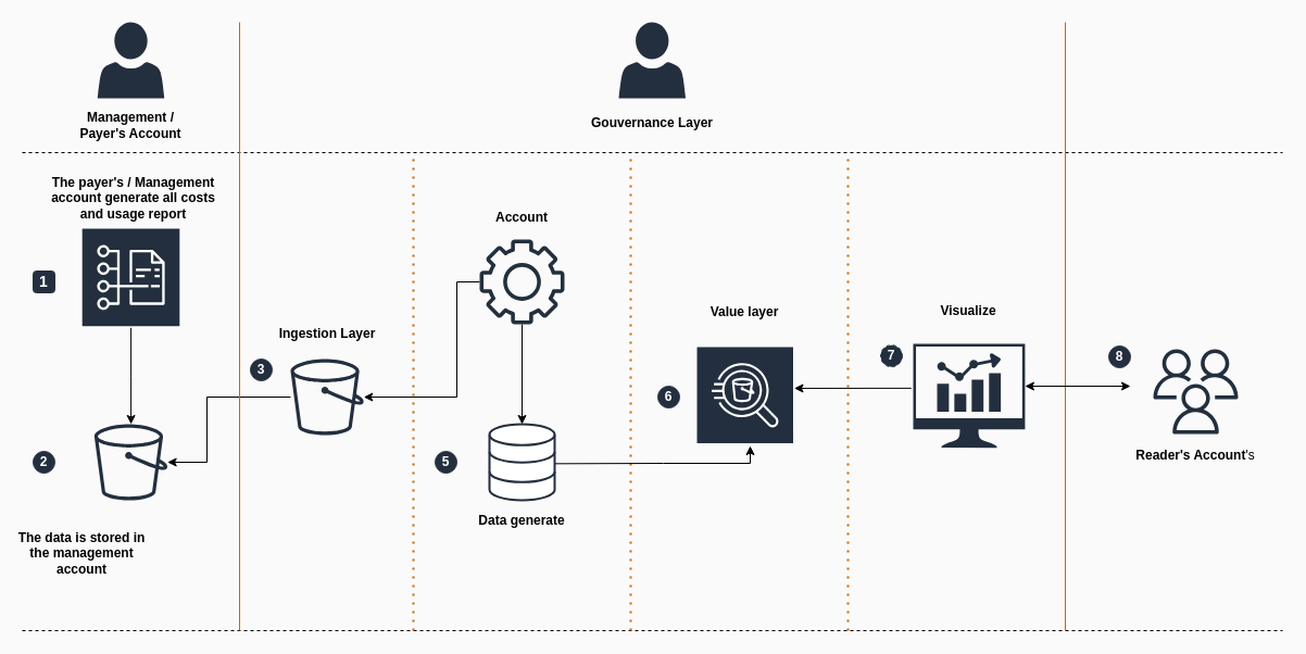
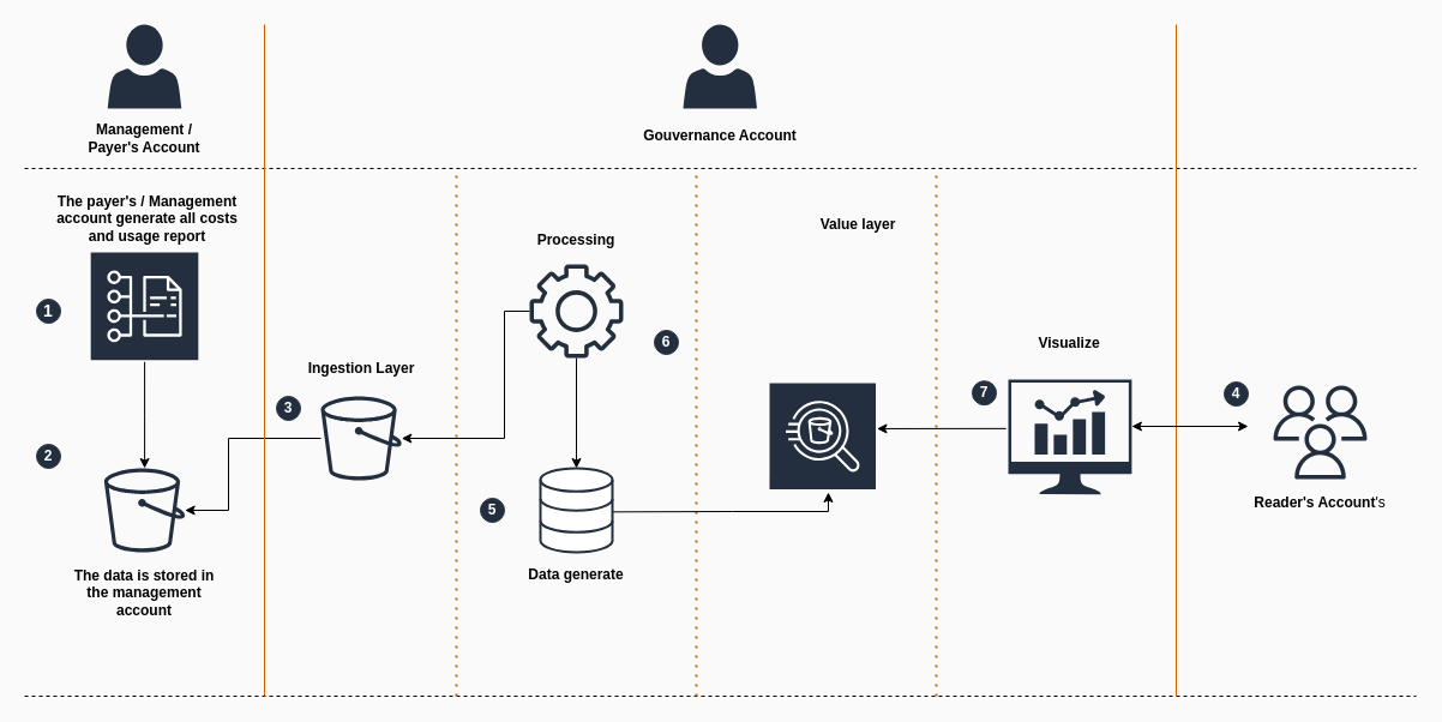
  <mxCell id="0" />
  <mxCell id="1" parent="0" />
  <mxCell id="2" value="" style="edgeStyle=orthogonalEdgeStyle;rounded=0;orthogonalLoop=1;jettySize=auto;html=1;fontColor=#232F3E;exitX=0.501;exitY=0.988;exitDx=0;exitDy=0;exitPerimeter=0;" edge="1" parent="1" source="14" target="6"><mxGeometry relative="1" as="geometry"><mxPoint x="120" y="335" as="sourcePoint" /></mxGeometry></mxCell>
  <mxCell id="3" value="" style="group" vertex="1" connectable="0" parent="1"><mxGeometry x="60" y="20" width="120" height="125" as="geometry" /></mxCell>
  <mxCell id="4" value="" style="sketch=0;pointerEvents=1;shadow=0;dashed=0;html=1;strokeColor=none;labelPosition=center;verticalLabelPosition=bottom;verticalAlign=top;align=center;fillColor=#232F3E;shape=mxgraph.mscae.intune.account_portal;fontColor=#232F3E;" vertex="1" parent="3"><mxGeometry x="29.25" width="61.5" height="70" as="geometry" /></mxCell>
  <mxCell id="5" value="&lt;div&gt;&lt;b&gt;Management / Payer's Account&lt;/b&gt;&lt;/div&gt;" style="rounded=0;whiteSpace=wrap;html=1;strokeColor=none;fillColor=none;" vertex="1" parent="3"><mxGeometry y="65" width="120" height="60" as="geometry" /></mxCell>
  <mxCell id="6" value="" style="sketch=0;outlineConnect=0;fontColor=#232F3E;gradientColor=none;fillColor=#232F3E;strokeColor=none;dashed=0;verticalLabelPosition=bottom;verticalAlign=top;align=center;html=1;fontSize=12;fontStyle=0;aspect=fixed;pointerEvents=1;shape=mxgraph.aws4.bucket;" vertex="1" parent="1"><mxGeometry x="86.35" y="390" width="67.31" height="70" as="geometry" /></mxCell>
- <mxCell id="7" value="&lt;div&gt;&lt;b&gt;The data is stored in the management account&lt;/b&gt;&lt;/div&gt;" style="rounded=0;whiteSpace=wrap;html=1;strokeColor=none;fillColor=none;" vertex="1" parent="1"><mxGeometry x="15" y="479" width="120" height="60" as="geometry" /></mxCell>
+ <mxCell id="7" value="&lt;div&gt;&lt;b&gt;The data is stored in the management account&lt;/b&gt;&lt;/div&gt;" style="rounded=0;whiteSpace=wrap;html=1;strokeColor=none;fillColor=none;" vertex="1" parent="1"><mxGeometry x="60" y="464" width="120" height="60" as="geometry" /></mxCell>
  <mxCell id="8" value="" style="sketch=0;pointerEvents=1;shadow=0;dashed=0;html=1;strokeColor=none;fillColor=#232F3E;aspect=fixed;labelPosition=center;verticalLabelPosition=bottom;verticalAlign=top;align=center;outlineConnect=0;shape=mxgraph.vvd.nsx_dashboard;fontColor=#232F3E;" vertex="1" parent="1"><mxGeometry x="840" y="316" width="102.9" height="95.69" as="geometry" /></mxCell>
  <mxCell id="9" value="" style="sketch=0;pointerEvents=1;shadow=0;dashed=0;html=1;strokeColor=none;labelPosition=center;verticalLabelPosition=bottom;verticalAlign=top;align=center;fillColor=#232F3E;shape=mxgraph.mscae.intune.account_portal;fontColor=#660000;" vertex="1" parent="1"><mxGeometry x="569" y="20" width="61.5" height="70" as="geometry" /></mxCell>
- <mxCell id="10" value="&lt;div&gt;&lt;b&gt;Gouvernance Layer&lt;/b&gt;&lt;br&gt;&lt;/div&gt;" style="rounded=0;whiteSpace=wrap;html=1;strokeColor=none;fillColor=none;" vertex="1" parent="1"><mxGeometry x="529.75" y="80" width="140" height="65" as="geometry" /></mxCell>
+ <mxCell id="10" value="&lt;div&gt;&lt;b&gt;Gouvernance Account&lt;/b&gt;&lt;br&gt;&lt;/div&gt;" style="rounded=0;whiteSpace=wrap;html=1;strokeColor=none;fillColor=none;" vertex="1" parent="1"><mxGeometry x="529.75" y="80" width="140" height="65" as="geometry" /></mxCell>
  <mxCell id="11" value="" style="endArrow=none;dashed=1;html=1;rounded=0;fontColor=#232F3E;" edge="1" parent="1"><mxGeometry width="50" height="50" relative="1" as="geometry"><mxPoint y="140" as="sourcePoint" x="20" /><mxPoint x="1180" y="140" as="targetPoint" /></mxGeometry></mxCell>
  <mxCell id="12" value="" style="endArrow=none;dashed=1;html=1;rounded=0;fontColor=#232F3E;" edge="1" parent="1"><mxGeometry width="50" height="50" relative="1" as="geometry"><mxPoint y="580" as="sourcePoint" x="20" /><mxPoint x="1180" y="580" as="targetPoint" /></mxGeometry></mxCell>
  <mxCell id="13" value="" style="group" vertex="1" connectable="0" parent="1"><mxGeometry x="65" y="209.01" width="110" height="151.99" as="geometry" /></mxCell>
  <mxCell id="14" value="" style="sketch=0;outlineConnect=0;fontColor=#232F3E;gradientColor=none;strokeColor=#ffffff;fillColor=#232F3E;dashed=0;verticalLabelPosition=middle;verticalAlign=bottom;align=center;html=1;whiteSpace=wrap;fontSize=10;fontStyle=1;spacing=3;shape=mxgraph.aws4.productIcon;prIcon=mxgraph.aws4.cost_and_usage_report;" vertex="1" parent="13"><mxGeometry x="9.167" width="91.667" height="92.115" as="geometry" /></mxCell>
  <mxCell id="15" value="" style="group" vertex="1" connectable="0" parent="1"><mxGeometry x="1030" y="321" width="140" height="127.66" as="geometry" /></mxCell>
  <mxCell id="16" value="" style="sketch=0;outlineConnect=0;fontColor=#232F3E;gradientColor=none;fillColor=#232F3E;strokeColor=none;dashed=0;verticalLabelPosition=bottom;verticalAlign=top;align=center;html=1;fontSize=12;fontStyle=0;aspect=fixed;pointerEvents=1;shape=mxgraph.aws4.users;" vertex="1" parent="15"><mxGeometry x="31" width="78" height="78" as="geometry" /></mxCell>
  <mxCell id="17" value="&lt;div&gt;&lt;b&gt;Reader's Account&lt;/b&gt;'s&lt;br&gt;&lt;/div&gt;" style="rounded=0;whiteSpace=wrap;html=1;strokeColor=none;fillColor=none;" vertex="1" parent="15"><mxGeometry y="67.66" width="140" height="60" as="geometry" /></mxCell>
  <mxCell id="18" value="" style="edgeStyle=orthogonalEdgeStyle;rounded=0;orthogonalLoop=1;jettySize=auto;html=1;strokeColor=#000000;fontSize=14;fontColor=#232F3E;" edge="1" parent="1" source="19" target="6"><mxGeometry relative="1" as="geometry"><Array as="points"><mxPoint x="190" y="365" /><mxPoint x="190" y="425" /></Array></mxGeometry></mxCell>
  <mxCell id="19" value="" style="sketch=0;outlineConnect=0;fontColor=#232F3E;gradientColor=none;fillColor=#232F3E;strokeColor=none;dashed=0;verticalLabelPosition=bottom;verticalAlign=top;align=center;html=1;fontSize=12;fontStyle=0;aspect=fixed;pointerEvents=1;shape=mxgraph.aws4.bucket;" vertex="1" parent="1"><mxGeometry x="266.98" y="330.01" width="67.31" height="70" as="geometry" /></mxCell>
  <mxCell id="20" value="" style="edgeStyle=orthogonalEdgeStyle;rounded=0;orthogonalLoop=1;jettySize=auto;html=1;strokeColor=#000000;fontColor=#000000;" edge="1" parent="1" source="22" target="28"><mxGeometry relative="1" as="geometry" /></mxCell>
  <mxCell id="21" value="" style="edgeStyle=orthogonalEdgeStyle;rounded=0;orthogonalLoop=1;jettySize=auto;html=1;strokeColor=#000000;fontSize=14;fontColor=#232F3E;" edge="1" parent="1" source="22" target="19"><mxGeometry relative="1" as="geometry"><Array as="points"><mxPoint x="420" y="259" /><mxPoint x="420" y="365" /></Array></mxGeometry></mxCell>
  <mxCell id="22" value="" style="sketch=0;outlineConnect=0;fontColor=#232F3E;gradientColor=none;fillColor=#232F3D;strokeColor=none;dashed=0;verticalLabelPosition=bottom;verticalAlign=top;align=center;html=1;fontSize=12;fontStyle=0;aspect=fixed;pointerEvents=1;shape=mxgraph.aws4.gear;" vertex="1" parent="1"><mxGeometry x="441" y="220" width="78" height="78" as="geometry" /></mxCell>
  <mxCell id="23" value="" style="endArrow=none;dashed=1;html=1;dashPattern=1 3;strokeWidth=2;rounded=0;fontColor=#232F3E;strokeColor=#CC6600;" edge="1" parent="1"><mxGeometry width="50" height="50" relative="1" as="geometry"><mxPoint x="380" y="580" as="sourcePoint" /><mxPoint x="380" y="140" as="targetPoint" /><Array as="points"><mxPoint x="380" y="330" /></Array></mxGeometry></mxCell>
  <mxCell id="24" value="" style="endArrow=none;dashed=1;html=1;dashPattern=1 3;strokeWidth=2;rounded=0;fontColor=#232F3E;strokeColor=#CC6600;" edge="1" parent="1"><mxGeometry width="50" height="50" relative="1" as="geometry"><mxPoint x="580" y="580" as="sourcePoint" /><mxPoint x="580" y="140" as="targetPoint" /><Array as="points"><mxPoint x="580" y="340" /></Array></mxGeometry></mxCell>
  <mxCell id="25" value="" style="endArrow=none;dashed=1;html=1;dashPattern=1 3;strokeWidth=2;rounded=0;fontColor=#232F3E;strokeColor=#CC6600;" edge="1" parent="1"><mxGeometry width="50" height="50" relative="1" as="geometry"><mxPoint x="780" y="580" as="sourcePoint" /><mxPoint x="780" y="140" as="targetPoint" /><Array as="points"><mxPoint x="780" y="340" /></Array></mxGeometry></mxCell>
  <mxCell id="26" value="" style="endArrow=none;html=1;rounded=0;fontColor=#660000;strokeColor=#CC6600;" edge="1" parent="1"><mxGeometry width="50" height="50" relative="1" as="geometry"><mxPoint x="220" y="580" as="sourcePoint" /><mxPoint x="220" y="20" as="targetPoint" /></mxGeometry></mxCell>
  <mxCell id="27" value="" style="endArrow=none;html=1;rounded=0;fontColor=#660000;strokeColor=#CC6600;" edge="1" parent="1"><mxGeometry width="50" height="50" relative="1" as="geometry"><mxPoint x="980" y="580" as="sourcePoint" /><mxPoint x="980" y="20" as="targetPoint" /></mxGeometry></mxCell>
  <mxCell id="28" value="" style="html=1;verticalLabelPosition=bottom;align=center;labelBackgroundColor=#ffffff;verticalAlign=top;strokeWidth=2;shadow=0;dashed=0;shape=mxgraph.ios7.icons.data;strokeColor=#232F3E;" vertex="1" parent="1"><mxGeometry x="450" y="390" width="60" height="70" as="geometry" /></mxCell>
  <mxCell id="29" value="Ingestion Layer" style="rounded=0;whiteSpace=wrap;html=1;strokeColor=none;fillColor=none;fontStyle=1" vertex="1" parent="1"><mxGeometry x="240.64" y="277.16" width="120" height="60" as="geometry" /></mxCell>
- <mxCell id="30" value="Value layer" style="rounded=0;whiteSpace=wrap;html=1;strokeColor=none;fillColor=none;fontStyle=1" vertex="1" parent="1"><mxGeometry x="625.25" y="257.16" width="120" height="60" as="geometry" /></mxCell>
+ <mxCell id="30" value="Value layer" style="rounded=0;whiteSpace=wrap;html=1;strokeColor=none;fillColor=none;fontStyle=1" vertex="1" parent="1"><mxGeometry x="655.25" y="157.16" width="120" height="60" as="geometry" /></mxCell>
  <mxCell id="31" value="Visualize" style="rounded=0;whiteSpace=wrap;html=1;strokeColor=none;fillColor=none;fontStyle=1" vertex="1" parent="1"><mxGeometry x="831.45" y="256" width="120" height="60" as="geometry" /></mxCell>
- <mxCell id="32" value="Account" style="rounded=0;whiteSpace=wrap;html=1;strokeColor=none;fillColor=none;fontStyle=1" vertex="1" parent="1"><mxGeometry x="420" y="170" width="120" height="60" as="geometry" /></mxCell>
+ <mxCell id="32" value="Processing" style="rounded=0;whiteSpace=wrap;html=1;strokeColor=none;fillColor=none;fontStyle=1" vertex="1" parent="1"><mxGeometry x="420" y="170" width="120" height="60" as="geometry" /></mxCell>
  <mxCell id="33" value="Data generate" style="rounded=0;whiteSpace=wrap;html=1;strokeColor=none;fillColor=none;fontStyle=1" vertex="1" parent="1"><mxGeometry x="420" y="448.66" width="120" height="60" as="geometry" /></mxCell>
  <mxCell id="34" value="" style="sketch=0;outlineConnect=0;fontColor=#232F3E;gradientColor=none;strokeColor=#ffffff;fillColor=#232F3E;dashed=0;verticalLabelPosition=middle;verticalAlign=bottom;align=center;html=1;whiteSpace=wrap;fontSize=10;fontStyle=1;spacing=3;shape=mxgraph.aws4.productIcon;prIcon=mxgraph.aws4.athena;" vertex="1" parent="1"><mxGeometry x="640" y="318.01" width="90.5" height="77.99" as="geometry" /></mxCell>
  <mxCell id="35" value="" style="endArrow=classic;html=1;rounded=0;strokeColor=#000000;fontColor=#FF3333;exitX=1.01;exitY=0.519;exitDx=0;exitDy=0;exitPerimeter=0;" edge="1" parent="1" source="28"><mxGeometry width="50" height="50" relative="1" as="geometry"><mxPoint x="490" y="480" as="sourcePoint" /><mxPoint x="690" y="410" as="targetPoint" /><Array as="points"><mxPoint x="610" y="426" /><mxPoint x="690" y="426" /></Array></mxGeometry></mxCell>
- <mxCell id="36" value="&lt;font style=&quot;font-size: 14px;&quot;&gt;&lt;b&gt;&lt;font style=&quot;font-size: 14px;&quot;&gt;1&lt;/font&gt;&lt;/b&gt;&lt;/font&gt;" style="whiteSpace=wrap;html=1;aspect=fixed;strokeColor=#232F3E;fontColor=#FFFFFF;fillColor=#232F3E;rounded=1;" vertex="1" parent="1"><mxGeometry x="30" y="249" width="20" height="20" as="geometry" /></mxCell>
- <mxCell id="37" value="&lt;b&gt;2&lt;/b&gt;" style="ellipse;whiteSpace=wrap;html=1;aspect=fixed;strokeColor=#232F3E;fontColor=#FFFFFF;fillColor=#232F3E;" vertex="1" parent="1"><mxGeometry x="30" y="415" width="20" height="20" as="geometry" /></mxCell>
+ <mxCell id="36" value="&lt;font style=&quot;font-size: 14px;&quot;&gt;&lt;b&gt;&lt;font style=&quot;font-size: 14px;&quot;&gt;1&lt;/font&gt;&lt;/b&gt;&lt;/font&gt;" style="ellipse;whiteSpace=wrap;html=1;aspect=fixed;strokeColor=#232F3E;fontColor=#FFFFFF;fillColor=#232F3E;" vertex="1" parent="1"><mxGeometry x="30" y="249" width="20" height="20" as="geometry" /></mxCell>
+ <mxCell id="37" value="&lt;b&gt;2&lt;/b&gt;" style="ellipse;whiteSpace=wrap;html=1;aspect=fixed;strokeColor=#232F3E;fontColor=#FFFFFF;fillColor=#232F3E;" vertex="1" parent="1"><mxGeometry x="30" y="370" width="20" height="20" as="geometry" /></mxCell>
  <mxCell id="38" value="&lt;b&gt;3&lt;/b&gt;" style="ellipse;whiteSpace=wrap;html=1;aspect=fixed;strokeColor=#232F3E;fontColor=#FFFFFF;fillColor=#232F3E;" vertex="1" parent="1"><mxGeometry x="230" y="330.01" width="20" height="20" as="geometry" /></mxCell>
- <mxCell id="39" value="&lt;b&gt;6&lt;/b&gt;" style="ellipse;whiteSpace=wrap;html=1;aspect=fixed;strokeColor=#232F3E;fontColor=#FFFFFF;fillColor=#232F3E;" vertex="1" parent="1"><mxGeometry x="605" y="355" width="20" height="20" as="geometry" /></mxCell>
+ <mxCell id="39" value="&lt;b&gt;6&lt;/b&gt;" style="ellipse;whiteSpace=wrap;html=1;aspect=fixed;strokeColor=#232F3E;fontColor=#FFFFFF;fillColor=#232F3E;" vertex="1" parent="1"><mxGeometry x="545" y="275" width="20" height="20" as="geometry" /></mxCell>
  <mxCell id="40" value="&lt;b&gt;5&lt;/b&gt;" style="ellipse;whiteSpace=wrap;html=1;aspect=fixed;strokeColor=#232F3E;fontColor=#FFFFFF;fillColor=#232F3E;" vertex="1" parent="1"><mxGeometry x="400" y="415" width="20" height="20" as="geometry" /></mxCell>
- <mxCell id="41" value="&lt;b&gt;7&lt;/b&gt;" style="ellipse;whiteSpace=wrap;html=1;aspect=fixed;strokeColor=#232F3E;fontColor=#FFFFFF;fillColor=#232F3E;dashed=1;" vertex="1" parent="1"><mxGeometry x="810" y="317.16" width="20" height="20" as="geometry" /></mxCell>
- <mxCell id="42" value="&lt;b&gt;8&lt;/b&gt;" style="ellipse;whiteSpace=wrap;html=1;aspect=fixed;strokeColor=#232F3E;fontColor=#FFFFFF;fillColor=#232F3E;" vertex="1" parent="1"><mxGeometry x="1020" y="318.01" width="20" height="20" as="geometry" /></mxCell>
+ <mxCell id="41" value="&lt;b&gt;7&lt;/b&gt;" style="ellipse;whiteSpace=wrap;html=1;aspect=fixed;strokeColor=#232F3E;fontColor=#FFFFFF;fillColor=#232F3E;" vertex="1" parent="1"><mxGeometry x="810" y="317.16" width="20" height="20" as="geometry" /></mxCell>
+ <mxCell id="42" value="&lt;b&gt;4&lt;/b&gt;" style="ellipse;whiteSpace=wrap;html=1;aspect=fixed;strokeColor=#232F3E;fontColor=#FFFFFF;fillColor=#232F3E;" vertex="1" parent="1"><mxGeometry x="1020" y="318.01" width="20" height="20" as="geometry" /></mxCell>
  <mxCell id="43" value="The payer's / Management account generate all costs and usage report" style="rounded=0;whiteSpace=wrap;html=1;strokeColor=none;fillColor=none;fontStyle=1" vertex="1" parent="1"><mxGeometry x="35" y="154.01" width="175" height="55" as="geometry" /></mxCell>
  <mxCell id="44" value="" style="endArrow=classic;startArrow=classic;html=1;rounded=0;strokeColor=#000000;fontSize=14;fontColor=#232F3E;" edge="1" parent="1"><mxGeometry width="50" height="50" relative="1" as="geometry"><mxPoint x="942.9" y="355" as="sourcePoint" /><mxPoint x="1040" y="355" as="targetPoint" /></mxGeometry></mxCell>
  <mxCell id="45" value="" style="endArrow=classic;html=1;rounded=0;strokeColor=#000000;fontSize=14;fontColor=#232F3E;exitX=-0.017;exitY=0.427;exitDx=0;exitDy=0;exitPerimeter=0;" edge="1" parent="1" source="8" target="34"><mxGeometry width="50" height="50" relative="1" as="geometry"><mxPoint x="820" y="270" as="sourcePoint" /><mxPoint x="740" y="370" as="targetPoint" /></mxGeometry></mxCell>
